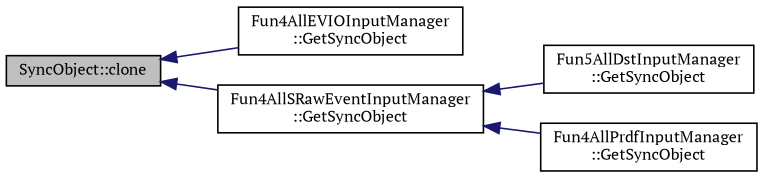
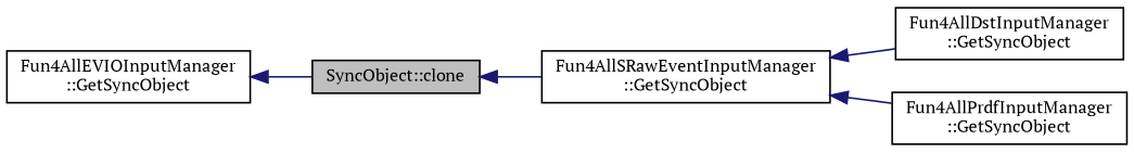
  digraph {
    fontname="PT Serif"
    rankdir=LR
    node [color=black fontname="PT Serif" fontsize=10 shape=record]
    edge [color=midnightblue dir=back fontname="PT Serif" fontsize=10 labelfontname=FreeSans labelfontsize=10 style=solid]
    n1 [fillcolor=grey75 fontcolor=black height=0.2 label="SyncObject::clone" style=filled width=0.4]
    n2 [height=0.2 label="Fun4AllEVIOInputManager\l::GetSyncObject" width=0.4]
    n3 [height=0.2 label="Fun4AllSRawEventInputManager\l::GetSyncObject" width=0.4]
-   n4 [height=0.2 label="Fun5AllDstInputManager\l::GetSyncObject" width=0.4]
+   n4 [height=0.2 label="Fun4AllDstInputManager\l::GetSyncObject" width=0.4]
    n5 [height=0.2 label="Fun4AllPrdfInputManager\l::GetSyncObject" width=0.4]
-   n1 -> n2
+   n2 -> n1
    n1 -> n3
    n3 -> n4
    n3 -> n5
  }
